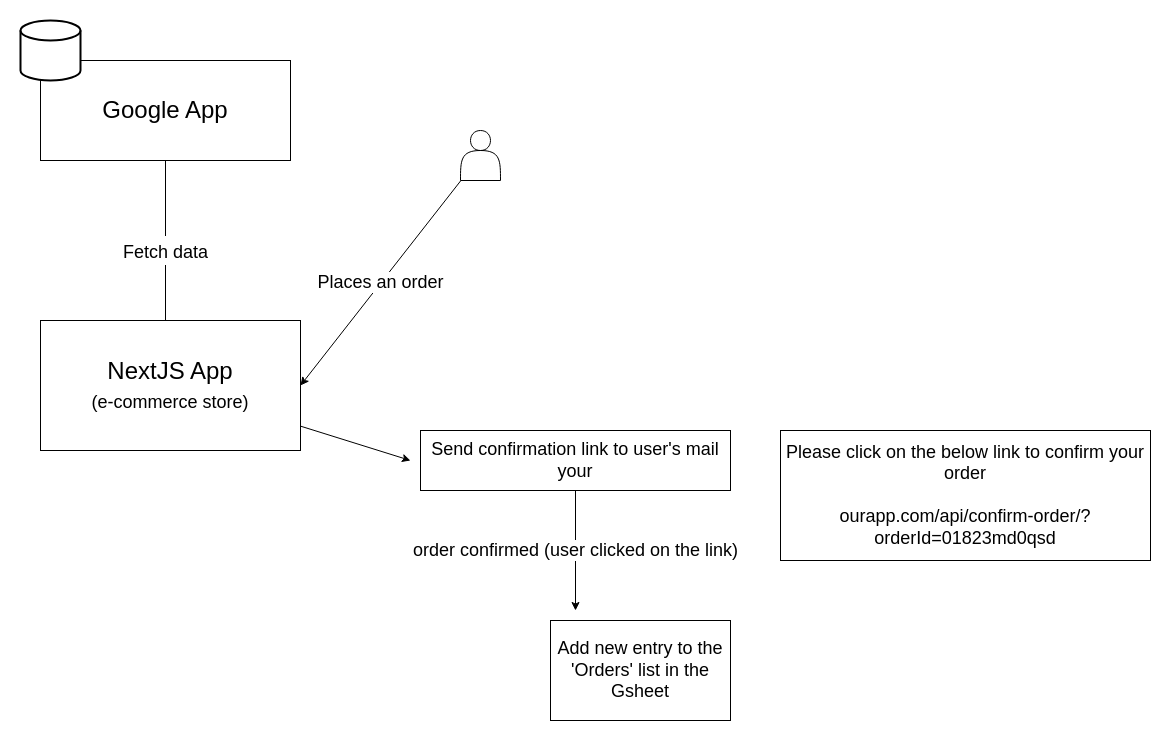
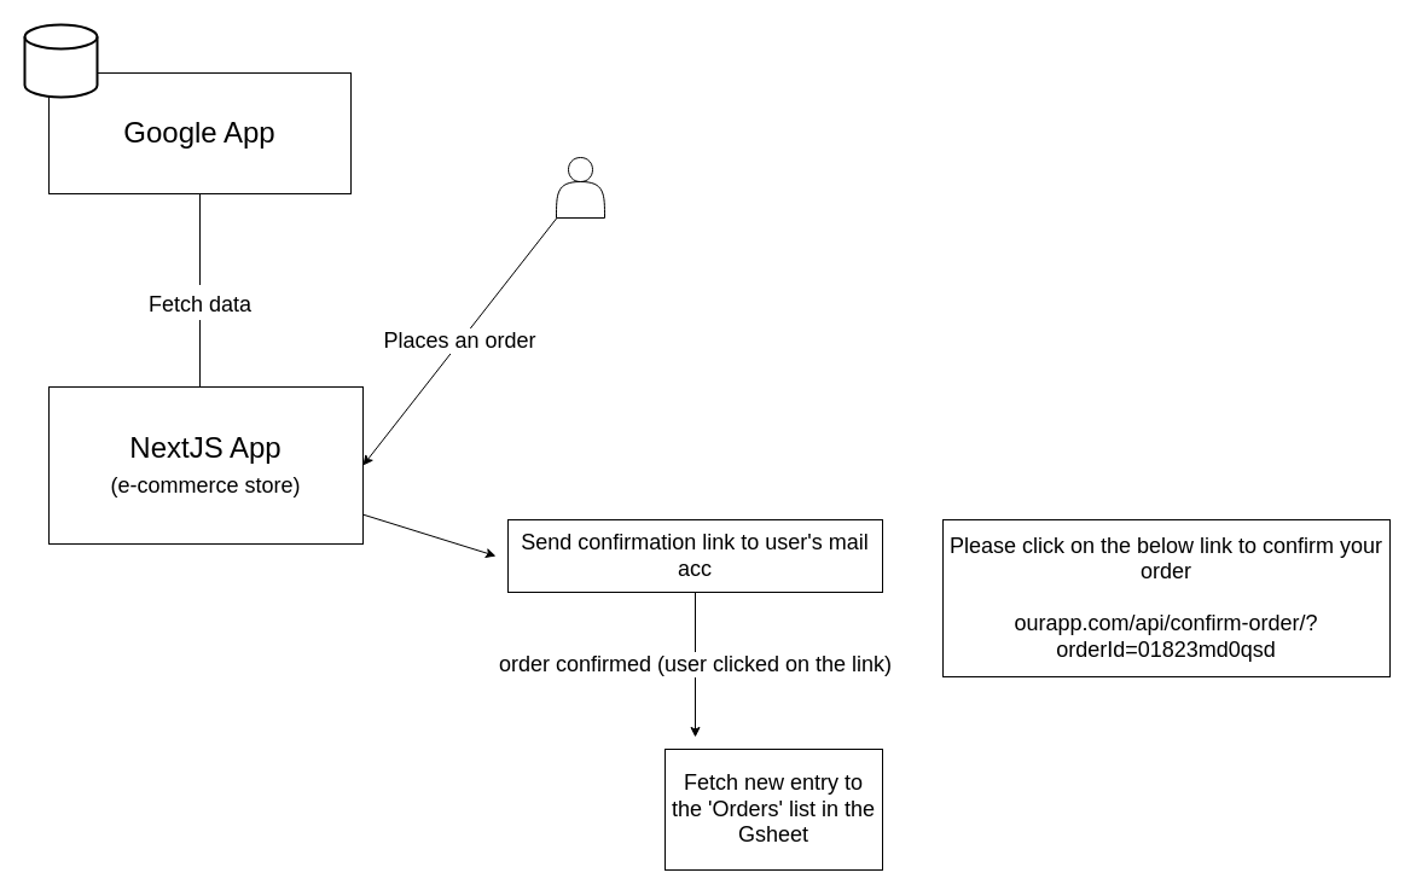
  <mxCell id="0" />
  <mxCell id="1" parent="0" />
  <mxCell id="2" value="&lt;font style=&quot;font-size: 18px&quot;&gt;Fetch data&lt;/font&gt;" style="edgeStyle=none;html=1;fontSize=24;" parent="1" source="3" edge="1"><mxGeometry relative="1" as="geometry"><mxPoint x="165" y="340" as="targetPoint" /></mxGeometry></mxCell>
  <mxCell id="3" value="&lt;font style=&quot;font-size: 24px&quot;&gt;Google App&lt;/font&gt;" style="whiteSpace=wrap;html=1;fontSize=18;" parent="1" vertex="1"><mxGeometry x="40" y="60" width="250" height="100" as="geometry" /></mxCell>
  <mxCell id="4" value="" style="strokeWidth=2;html=1;shape=mxgraph.flowchart.database;whiteSpace=wrap;fontSize=24;" parent="1" vertex="1"><mxGeometry x="20" y="20" width="60" height="60" as="geometry" /></mxCell>
  <mxCell id="5" style="edgeStyle=none;html=1;fontSize=18;" parent="1" source="6" edge="1"><mxGeometry relative="1" as="geometry"><mxPoint x="410" y="460" as="targetPoint" /></mxGeometry></mxCell>
  <mxCell id="6" value="NextJS App&lt;br&gt;&lt;font style=&quot;font-size: 18px&quot;&gt;(e-commerce store)&lt;/font&gt;" style="whiteSpace=wrap;html=1;fontSize=24;" parent="1" vertex="1"><mxGeometry x="40" y="320" width="260" height="130" as="geometry" /></mxCell>
  <mxCell id="7" value="Places an order" style="edgeStyle=none;html=1;entryX=1;entryY=0.5;entryDx=0;entryDy=0;fontSize=18;" parent="1" source="8" target="6" edge="1"><mxGeometry relative="1" as="geometry" /></mxCell>
  <mxCell id="8" value="" style="shape=actor;whiteSpace=wrap;html=1;fontSize=18;" parent="1" vertex="1"><mxGeometry x="460" y="130" width="40" height="50" as="geometry" /></mxCell>
  <mxCell id="9" value="order confirmed (user clicked on the link)" style="edgeStyle=none;html=1;fontSize=18;" parent="1" source="10" edge="1"><mxGeometry relative="1" as="geometry"><mxPoint x="575" y="610" as="targetPoint" /></mxGeometry></mxCell>
- <mxCell id="10" value="Send confirmation link to user's mail your" style="whiteSpace=wrap;html=1;fontSize=18;" parent="1" vertex="1"><mxGeometry x="420" y="430" width="310" height="60" as="geometry" /></mxCell>
- <mxCell id="11" value="Add new entry to the 'Orders' list in the Gsheet" style="whiteSpace=wrap;html=1;fontSize=18;" parent="1" vertex="1"><mxGeometry x="550" y="620" width="180" height="100" as="geometry" /></mxCell>
+ <mxCell id="10" value="Send confirmation link to user's mail acc" style="whiteSpace=wrap;html=1;fontSize=18;" parent="1" vertex="1"><mxGeometry x="420" y="430" width="310" height="60" as="geometry" /></mxCell>
+ <mxCell id="11" value="Fetch new entry to the 'Orders' list in the Gsheet" style="whiteSpace=wrap;html=1;fontSize=18;" parent="1" vertex="1"><mxGeometry x="550" y="620" width="180" height="100" as="geometry" /></mxCell>
  <mxCell id="12" value="Please click on the below link to confirm your order&lt;br&gt;&lt;br&gt;ourapp.com/api/confirm-order/?orderId=01823md0qsd" style="whiteSpace=wrap;html=1;fontSize=18;" parent="1" vertex="1"><mxGeometry x="780" y="430" width="370" height="130" as="geometry" /></mxCell>
